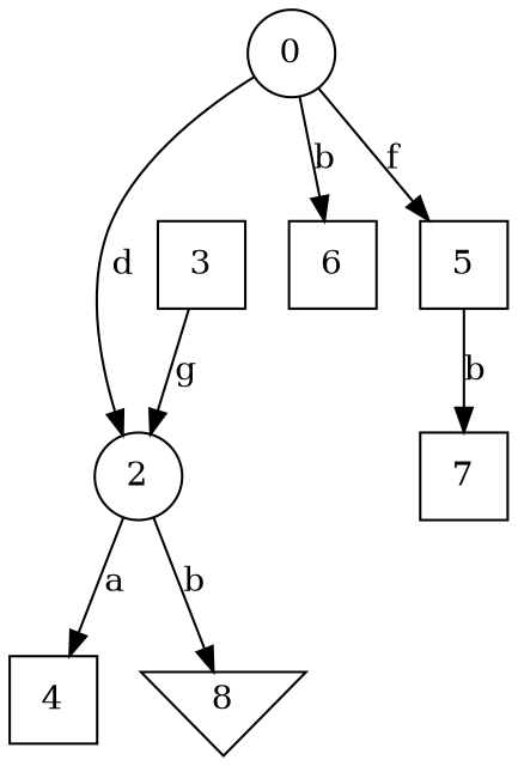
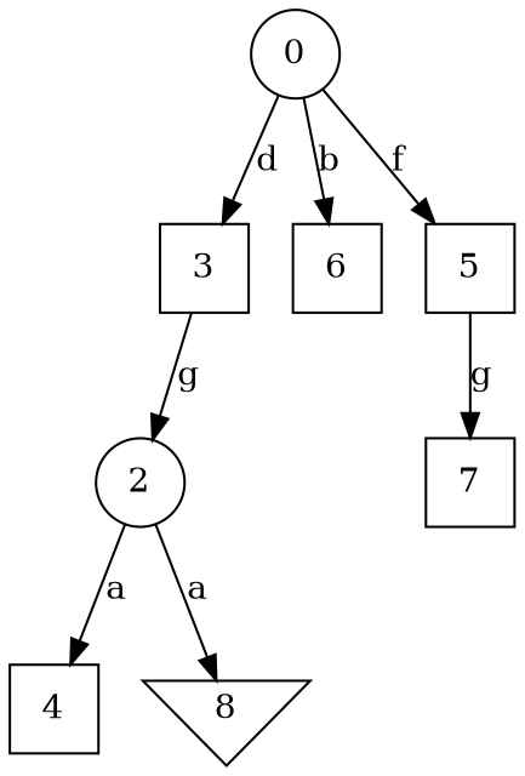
  digraph {
    node [shape=square]
    n1 [label=0 shape=circle]
    n2 [label=2 shape=circle]
    n3 [label=5]
    n4 [label=6]
    n5 [label=4]
    n6 [label=8 shape=invtriangle]
    n7 [label=7]
    n8 [label=3]
-   n1 -> n2 [label=d]
+   n1 -> n8 [label=d]
    n1 -> n3 [label=f]
    n1 -> n4 [label=b]
    n2 -> n5 [label=a]
-   n2 -> n6 [label=b]
-   n3 -> n7 [label=b]
+   n2 -> n6 [label=a]
+   n3 -> n7 [label=g]
    n8 -> n2 [label=g]
  }
